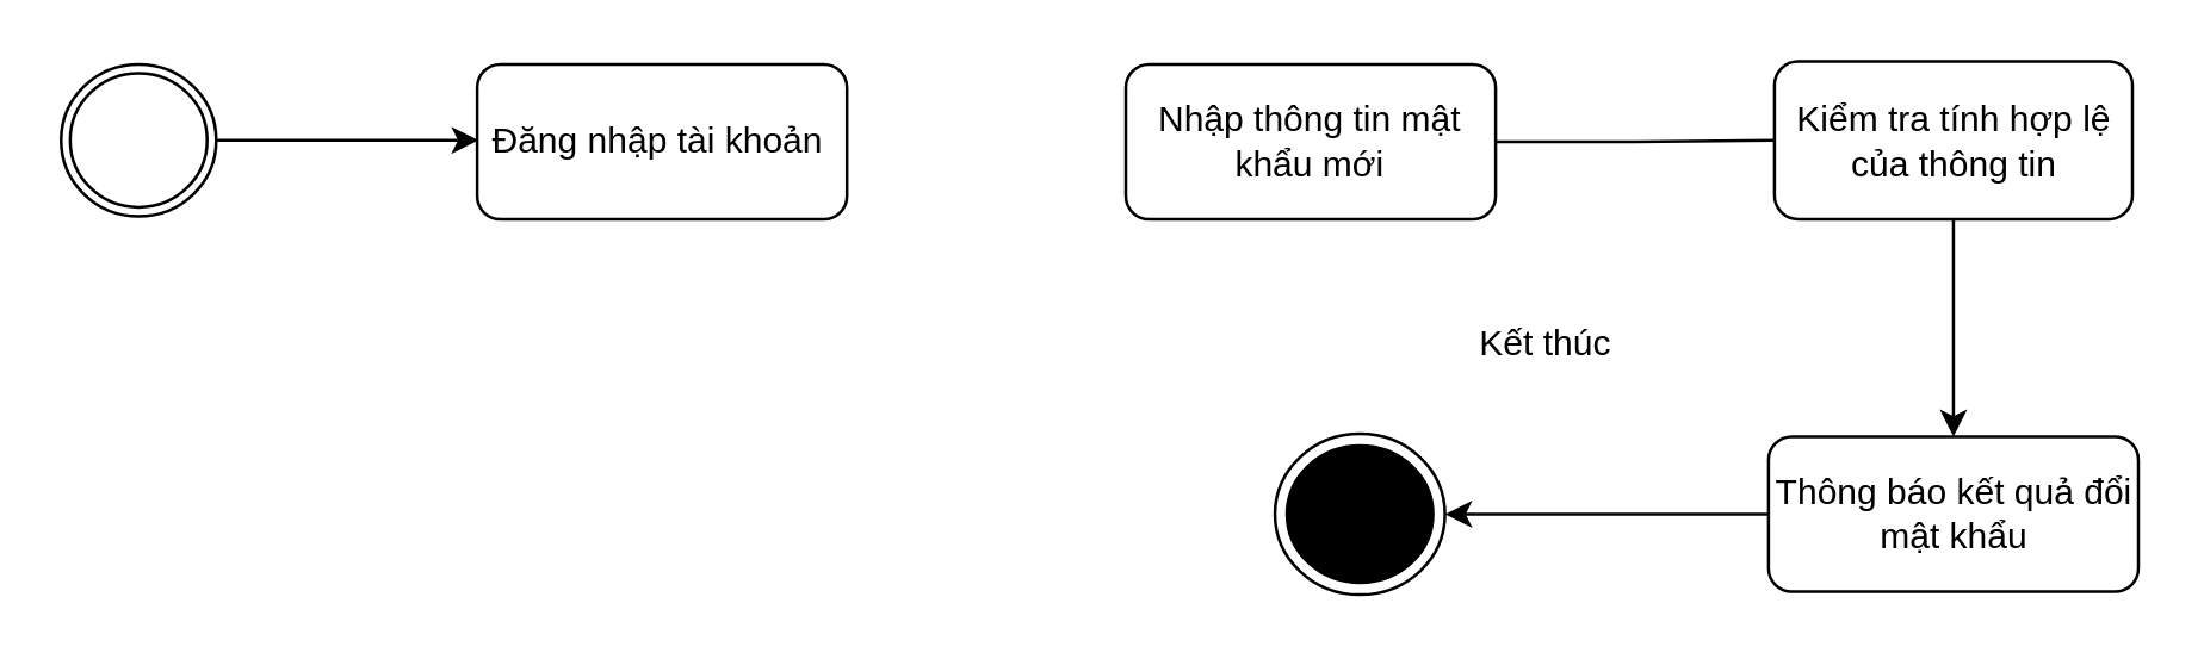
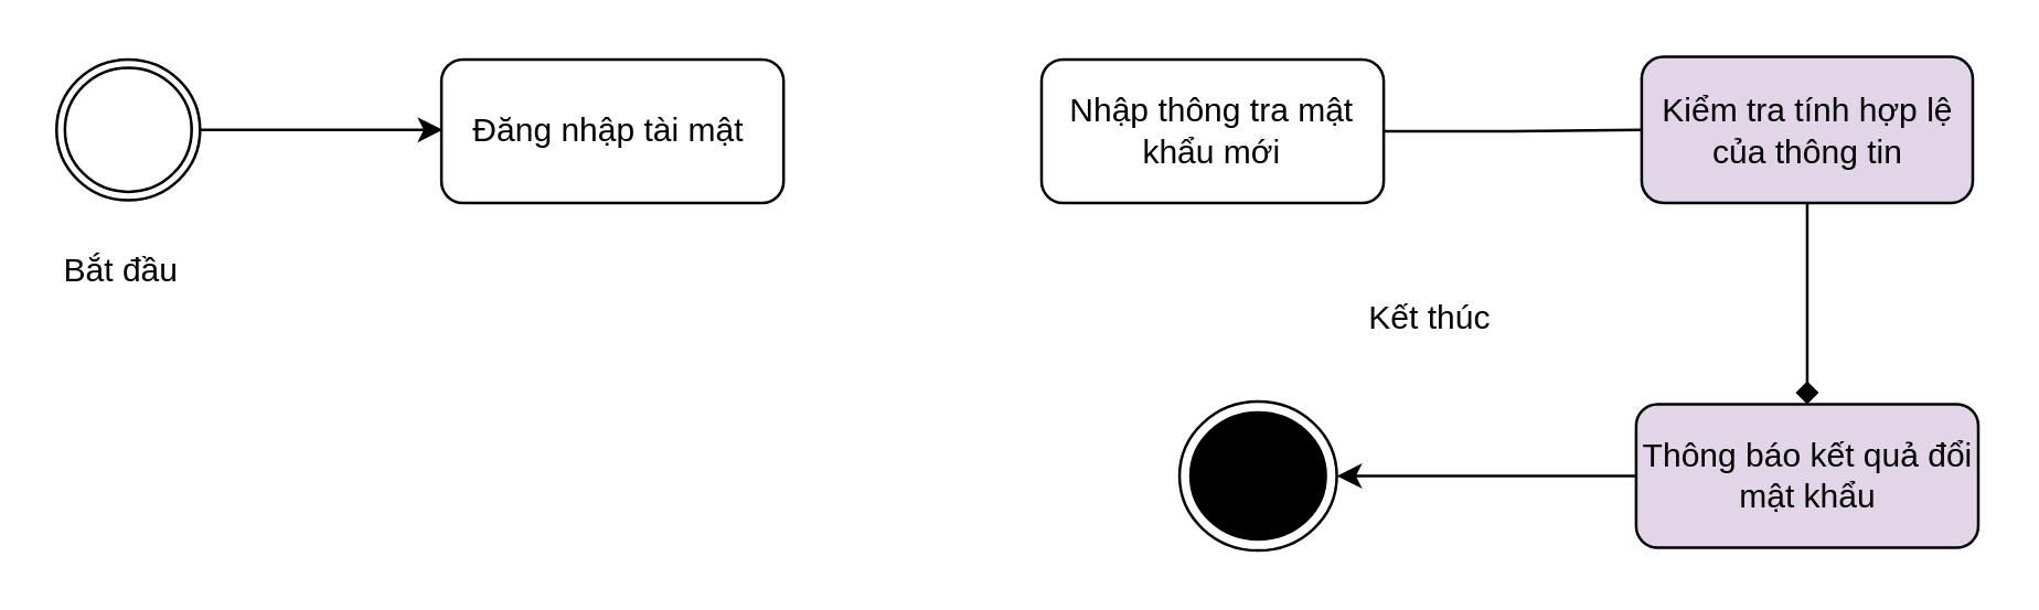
  <mxCell id="0" />
  <mxCell id="1" parent="0" />
  <mxCell id="2" style="edgeStyle=orthogonalEdgeStyle;rounded=0;orthogonalLoop=1;jettySize=auto;html=1;" edge="1" parent="1" source="3"><mxGeometry relative="1" as="geometry"><mxPoint x="160" y="46.5" as="targetPoint" /></mxGeometry></mxCell>
  <mxCell id="3" value="" style="shape=mxgraph.bpmn.shape;html=1;verticalLabelPosition=bottom;labelBackgroundColor=#ffffff;verticalAlign=top;align=center;perimeter=ellipsePerimeter;outlineConnect=0;outline=throwing;symbol=general;" vertex="1" parent="1"><mxGeometry x="20" y="21" width="52" height="51" as="geometry" /></mxCell>
- <mxCell id="4" value="Đăng nhập tài khoản&amp;nbsp;" style="rounded=1;whiteSpace=wrap;html=1;" vertex="1" parent="1"><mxGeometry x="159.5" y="21" width="124" height="52" as="geometry" /></mxCell>
+ <mxCell id="4" value="Đăng nhập tài mật&amp;nbsp;" style="rounded=1;whiteSpace=wrap;html=1;" vertex="1" parent="1"><mxGeometry x="159.5" y="21" width="124" height="52" as="geometry" /></mxCell>
  <mxCell id="5" style="edgeStyle=orthogonalEdgeStyle;rounded=0;orthogonalLoop=1;jettySize=auto;html=1;entryX=0;entryY=0.5;entryDx=0;entryDy=0;endArrow=none;" edge="1" parent="1" source="6" target="8"><mxGeometry relative="1" as="geometry" /></mxCell>
- <mxCell id="6" value="Nhập thông tin mật khẩu mới" style="rounded=1;whiteSpace=wrap;html=1;" vertex="1" parent="1"><mxGeometry x="377" y="21" width="124" height="52" as="geometry" /></mxCell>
- <mxCell id="7" style="edgeStyle=orthogonalEdgeStyle;rounded=0;orthogonalLoop=1;jettySize=auto;html=1;" edge="1" parent="1" source="8" target="13"><mxGeometry relative="1" as="geometry" /></mxCell>
- <mxCell id="8" value="Kiểm tra tính hợp lệ của thông tin" style="rounded=1;whiteSpace=wrap;html=1;" vertex="1" parent="1"><mxGeometry x="594.5" y="20" width="120" height="53" as="geometry" /></mxCell>
+ <mxCell id="6" value="Nhập thông tra mật khẩu mới" style="rounded=1;whiteSpace=wrap;html=1;" vertex="1" parent="1"><mxGeometry x="377" y="21" width="124" height="52" as="geometry" /></mxCell>
+ <mxCell id="7" style="edgeStyle=orthogonalEdgeStyle;rounded=0;orthogonalLoop=1;jettySize=auto;html=1;endArrow=diamond;" edge="1" parent="1" source="8" target="13"><mxGeometry relative="1" as="geometry" /></mxCell>
+ <mxCell id="8" value="Kiểm tra tính hợp lệ của thông tin" style="rounded=1;whiteSpace=wrap;html=1;fillColor=#e1d5e7;" vertex="1" parent="1"><mxGeometry x="594.5" y="20" width="120" height="53" as="geometry" /></mxCell>
  <mxCell id="9" value="" style="ellipse;shape=endState;fillColor=#000000;strokeColor=#000000;html=1;" vertex="1" parent="1"><mxGeometry x="427" y="145" width="57" height="54" as="geometry" /></mxCell>
+ <mxCell id="10" value="Bắt đầu&lt;br&gt;&lt;br&gt;" style="text;html=1;resizable=0;points=[];autosize=1;align=left;verticalAlign=top;spacingTop=-4;" vertex="1" parent="1"><mxGeometry x="21" y="88" width="51" height="28" as="geometry" /></mxCell>
  <mxCell id="11" value="Kết thúc" style="text;html=1;resizable=0;points=[];autosize=1;align=left;verticalAlign=top;spacingTop=-4;" vertex="1" parent="1"><mxGeometry x="494" y="105" width="54" height="14" as="geometry" /></mxCell>
  <mxCell id="12" value="" style="edgeStyle=orthogonalEdgeStyle;rounded=0;orthogonalLoop=1;jettySize=auto;html=1;entryX=1;entryY=0.5;entryDx=0;entryDy=0;" edge="1" parent="1" source="13" target="9"><mxGeometry relative="1" as="geometry"><mxPoint x="512.5" y="172" as="targetPoint" /></mxGeometry></mxCell>
- <mxCell id="13" value="Thông báo kết quả đổi mật khẩu" style="rounded=1;whiteSpace=wrap;html=1;" vertex="1" parent="1"><mxGeometry x="592.5" y="146" width="124" height="52" as="geometry" /></mxCell>
+ <mxCell id="13" value="Thông báo kết quả đổi mật khẩu" style="rounded=1;whiteSpace=wrap;html=1;fillColor=#e1d5e7;" vertex="1" parent="1"><mxGeometry x="592.5" y="146" width="124" height="52" as="geometry" /></mxCell>
